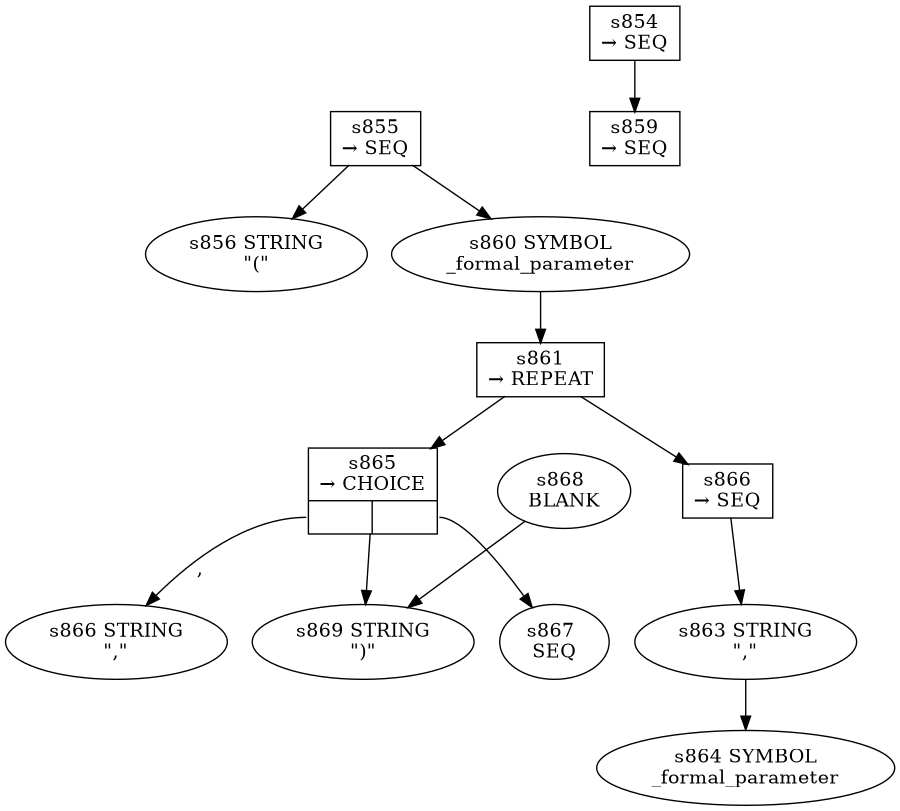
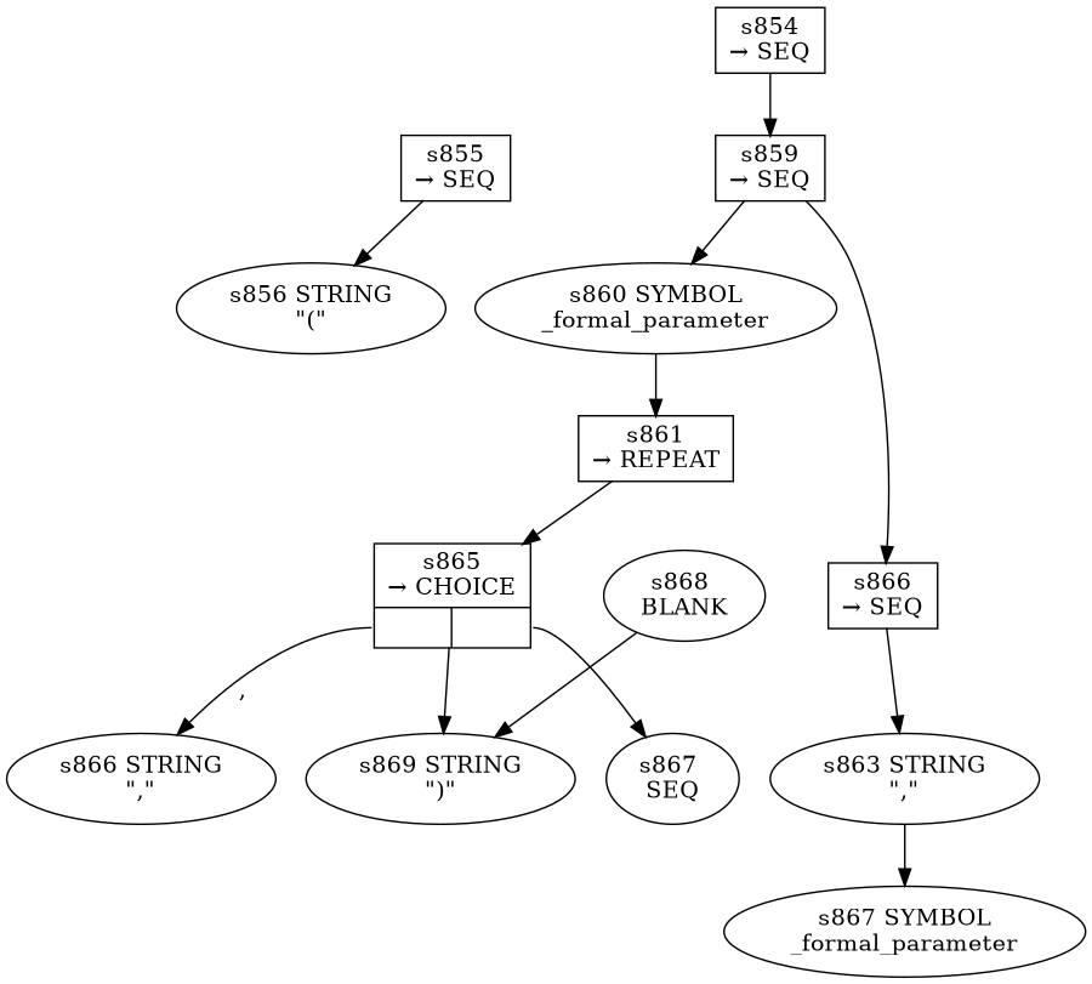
  digraph {
    rankdir=TB
    n1 [fixedsize=false label="s855\n&rarr; SEQ" peripheries=1 shape=record]
    n2 [label="s856 STRING\n\"(\""]
    n3 [fixedsize=false label="s854\n&rarr; SEQ" peripheries=1 shape=record]
    n4 [fixedsize=false label="s859\n&rarr; SEQ" peripheries=1 shape=record]
    n5 [label="s868 \nBLANK"]
    n6 [label="s869 STRING\n\")\""]
    n7 [label="s860 SYMBOL\n_formal_parameter"]
    n8 [fixedsize=false label="s861\n&rarr; REPEAT" peripheries=1 shape=record]
    n9 [fixedsize=false label="s866\n&rarr; SEQ" peripheries=1 shape=record]
    n10 [fixedsize=false label="{s865\n&rarr; CHOICE|{<p0>|<p1>}}" peripheries=1 shape=record]
    n11 [label="s863 STRING\n\",\""]
    n12 [label="s866 STRING\n\",\""]
    n13 [label="s867 \nSEQ"]
-   n14 [label="s864 SYMBOL\n_formal_parameter"]
+   n14 [label="s867 SYMBOL\n_formal_parameter"]
    n1 -> n2
    n3 -> n4
-   n1 -> n7
+   n4 -> n7
    n5 -> n6
    n7 -> n8
-   n8 -> n9
+   n4 -> n9
    n8 -> n10
    n9 -> n11
    n10 -> n6
    n10 -> n12 [label="," tailport=p0]
    n10 -> n13 [tailport=p1]
    n11 -> n14
  }
